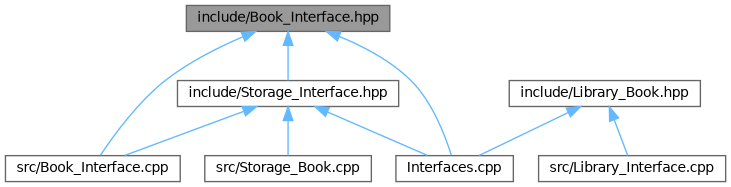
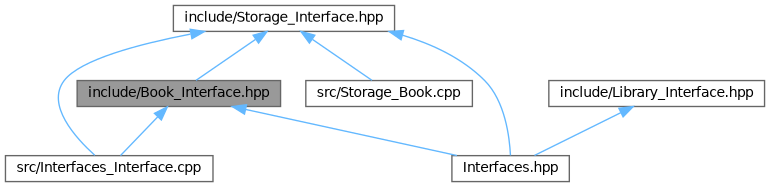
  digraph {
    node [color=grey40 fillcolor=white fontname=Helvetica fontsize=10 shape=box style=filled]
    edge [color=steelblue1 dir=back fontname=Helvetica fontsize=10 labelfontname=Helvetica labelfontsize=10 style=solid]
    n1 [color=gray40 fillcolor=grey60 fontcolor=black height=0.2 label="include/Book_Interface.hpp" width=0.4]
-   n2 [height=0.2 label="Interfaces.cpp" width=0.4]
+   n2 [height=0.2 label="Interfaces.hpp" width=0.4]
    n3 [height=0.2 label="include/Storage_Interface.hpp" width=0.4]
-   n4 [height=0.2 label="src/Book_Interface.cpp" width=0.4]
-   n5 [height=0.2 label="include/Library_Book.hpp" width=0.4]
-   n6 [height=0.2 label="src/Library_Interface.cpp" width=0.4]
+   n4 [height=0.2 label="src/Interfaces_Interface.cpp" width=0.4]
+   n5 [height=0.2 label="include/Library_Interface.hpp" width=0.4]
    n7 [height=0.2 label="src/Storage_Book.cpp" width=0.4]
    n1 -> n2
-   n1 -> n3
+   n3 -> n1
    n1 -> n4
    n3 -> n2
    n3 -> n4
    n3 -> n7
    n5 -> n2
-   n5 -> n6
  }
